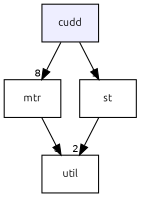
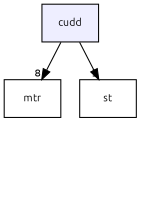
  digraph {
    compound=true
    fontname=Ubuntu
    node [fontname=Ubuntu fontsize=10 shape=box]
    edge [fontname=Ubuntu labeldistance=1.5 labelfontname=Helvetica labelfontsize=10]
    n1 [fillcolor="#eeeeff" label=cudd pencolor=black style=filled]
    n2 [label=mtr]
    n3 [label=st]
-   n4 [label=util]
    n1 -> n2 [headlabel=8]
    n1 -> n3 [headlabel=1]
-   n2 -> n4 [headlabel=3]
-   n3 -> n4 [headlabel=2]
  }
